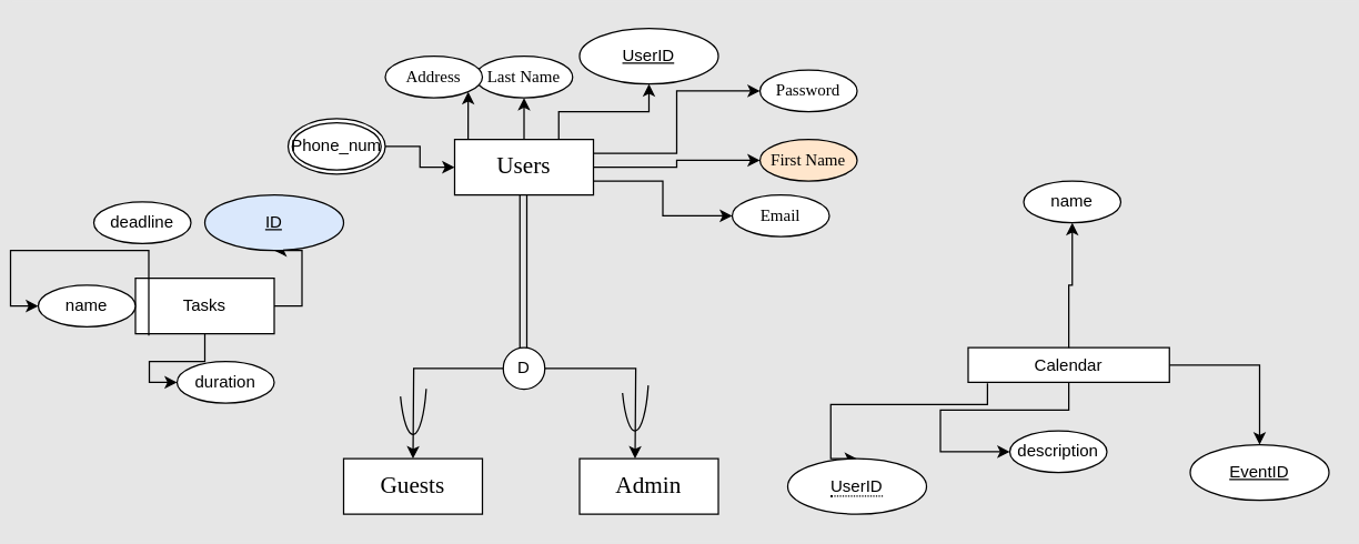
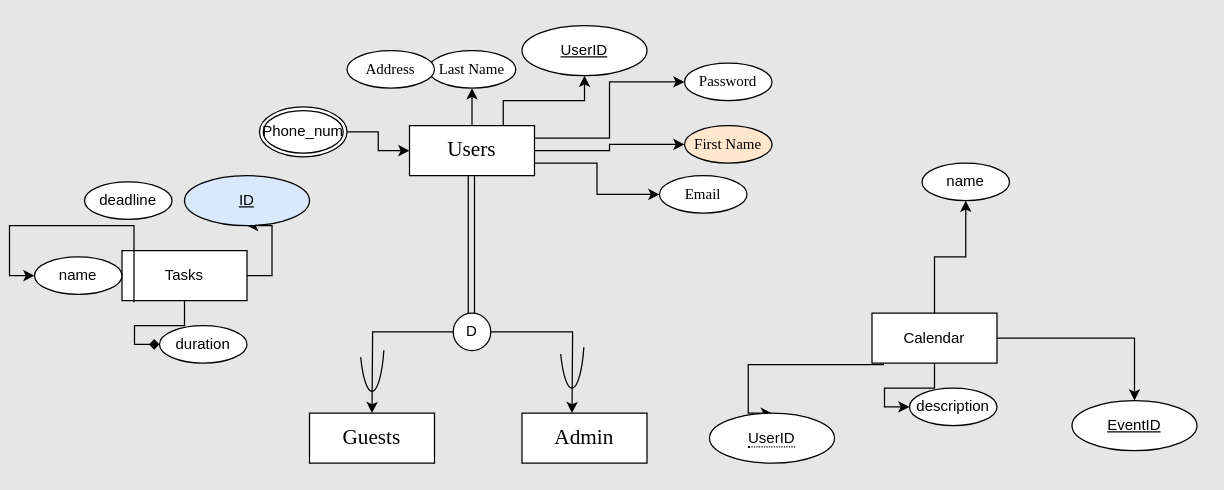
  <mxCell id="0" />
  <mxCell id="1" parent="0" />
  <mxCell id="2" style="edgeStyle=orthogonalEdgeStyle;rounded=0;orthogonalLoop=1;jettySize=auto;html=1;" edge="1" parent="1" source="8" target="17"><mxGeometry relative="1" as="geometry"><mxPoint x="480" y="120" as="targetPoint" /></mxGeometry></mxCell>
  <mxCell id="3" style="edgeStyle=orthogonalEdgeStyle;rounded=0;orthogonalLoop=1;jettySize=auto;html=1;entryX=0.5;entryY=1;entryDx=0;entryDy=0;" edge="1" parent="1" source="8" target="18"><mxGeometry relative="1" as="geometry" /></mxCell>
- <mxCell id="4" style="edgeStyle=orthogonalEdgeStyle;rounded=0;orthogonalLoop=1;jettySize=auto;html=1;exitX=0.25;exitY=0;exitDx=0;exitDy=0;entryX=1;entryY=1;entryDx=0;entryDy=0;" edge="1" parent="1" source="8" target="19"><mxGeometry relative="1" as="geometry" /></mxCell>
  <mxCell id="5" style="edgeStyle=orthogonalEdgeStyle;rounded=0;orthogonalLoop=1;jettySize=auto;html=1;exitX=1;exitY=0.75;exitDx=0;exitDy=0;entryX=0;entryY=0.5;entryDx=0;entryDy=0;" edge="1" parent="1" source="8" target="21"><mxGeometry relative="1" as="geometry" /></mxCell>
  <mxCell id="6" style="edgeStyle=orthogonalEdgeStyle;rounded=0;orthogonalLoop=1;jettySize=auto;html=1;exitX=1;exitY=0.25;exitDx=0;exitDy=0;entryX=0;entryY=0.5;entryDx=0;entryDy=0;" edge="1" parent="1" source="8" target="20"><mxGeometry relative="1" as="geometry" /></mxCell>
  <mxCell id="7" style="edgeStyle=orthogonalEdgeStyle;rounded=0;orthogonalLoop=1;jettySize=auto;html=1;exitX=0.75;exitY=0;exitDx=0;exitDy=0;" edge="1" parent="1" source="8" target="24"><mxGeometry relative="1" as="geometry"><mxPoint x="440" y="60" as="targetPoint" /></mxGeometry></mxCell>
  <mxCell id="8" value="&lt;p&gt;&lt;font style=&quot;font-size: 17px;&quot; face=&quot;Georgia&quot;&gt;Users&lt;/font&gt;&lt;/p&gt;" style="whiteSpace=wrap;html=1;align=center;fillColor=#FFFFFF;" vertex="1" parent="1"><mxGeometry x="320" y="100" width="100" height="40" as="geometry" /></mxCell>
  <mxCell id="9" style="edgeStyle=orthogonalEdgeStyle;rounded=0;orthogonalLoop=1;jettySize=auto;html=1;" edge="1" parent="1" source="11"><mxGeometry relative="1" as="geometry"><mxPoint x="450" y="330" as="targetPoint" /></mxGeometry></mxCell>
  <mxCell id="10" style="edgeStyle=orthogonalEdgeStyle;rounded=0;orthogonalLoop=1;jettySize=auto;html=1;exitX=0;exitY=0.5;exitDx=0;exitDy=0;" edge="1" parent="1" source="11"><mxGeometry relative="1" as="geometry"><mxPoint x="290" y="330" as="targetPoint" /></mxGeometry></mxCell>
  <mxCell id="11" value="D" style="ellipse;whiteSpace=wrap;html=1;aspect=fixed;" vertex="1" parent="1"><mxGeometry x="355" y="250" width="30" height="30" as="geometry" /></mxCell>
  <mxCell id="12" value="" style="shape=link;html=1;rounded=0;width=5;" edge="1" parent="1"><mxGeometry width="100" relative="1" as="geometry"><mxPoint x="369.5" y="140" as="sourcePoint" /><mxPoint x="369.5" y="250" as="targetPoint" /></mxGeometry></mxCell>
  <mxCell id="13" value="" style="verticalLabelPosition=bottom;verticalAlign=top;html=1;shape=mxgraph.basic.arc;startAngle=0.3;endAngle=0.68;" vertex="1" parent="1"><mxGeometry x="440" y="215" width="20" height="95" as="geometry" /></mxCell>
  <mxCell id="14" value="" style="verticalLabelPosition=bottom;verticalAlign=top;html=1;shape=mxgraph.basic.arc;startAngle=0.3;endAngle=0.68;" vertex="1" parent="1"><mxGeometry x="280" y="217.5" width="20" height="95" as="geometry" /></mxCell>
  <mxCell id="15" value="&lt;p&gt;&lt;font style=&quot;font-size: 17px;&quot; face=&quot;Georgia&quot;&gt;Guests&lt;/font&gt;&lt;/p&gt;" style="whiteSpace=wrap;html=1;align=center;fillColor=#FFFFFF;" vertex="1" parent="1"><mxGeometry x="240" y="330" width="100" height="40" as="geometry" /></mxCell>
  <mxCell id="16" value="&lt;p&gt;&lt;font style=&quot;font-size: 17px;&quot; face=&quot;Georgia&quot;&gt;Admin&lt;/font&gt;&lt;/p&gt;" style="whiteSpace=wrap;html=1;align=center;fillColor=#FFFFFF;" vertex="1" parent="1"><mxGeometry x="410" y="330" width="100" height="40" as="geometry" /></mxCell>
  <mxCell id="17" value="&lt;font face=&quot;Times New Roman&quot;&gt;First Name&lt;/font&gt;" style="ellipse;whiteSpace=wrap;html=1;align=center;fillColor=#ffe6cc;" vertex="1" parent="1"><mxGeometry x="540" y="100" width="70" height="30" as="geometry" /></mxCell>
  <mxCell id="18" value="&lt;font face=&quot;Times New Roman&quot;&gt;Last Name&lt;/font&gt;" style="ellipse;whiteSpace=wrap;html=1;align=center;" vertex="1" parent="1"><mxGeometry x="335" y="40" width="70" height="30" as="geometry" /></mxCell>
  <mxCell id="19" value="&lt;font face=&quot;Times New Roman&quot;&gt;Address&lt;/font&gt;" style="ellipse;whiteSpace=wrap;html=1;align=center;" vertex="1" parent="1"><mxGeometry x="270" y="40" width="70" height="30" as="geometry" /></mxCell>
  <mxCell id="20" value="&lt;font face=&quot;Times New Roman&quot;&gt;Password&lt;/font&gt;" style="ellipse;whiteSpace=wrap;html=1;align=center;" vertex="1" parent="1"><mxGeometry x="540" y="50" width="70" height="30" as="geometry" /></mxCell>
  <mxCell id="21" value="&lt;font face=&quot;Times New Roman&quot;&gt;Email&lt;/font&gt;" style="ellipse;whiteSpace=wrap;html=1;align=center;" vertex="1" parent="1"><mxGeometry x="520" y="140" width="70" height="30" as="geometry" /></mxCell>
  <mxCell id="22" style="edgeStyle=orthogonalEdgeStyle;rounded=0;orthogonalLoop=1;jettySize=auto;html=1;exitX=1;exitY=0.5;exitDx=0;exitDy=0;" edge="1" parent="1" source="23" target="8"><mxGeometry relative="1" as="geometry" /></mxCell>
  <mxCell id="23" value="Phone_num" style="ellipse;shape=doubleEllipse;margin=3;whiteSpace=wrap;html=1;align=center;" vertex="1" parent="1"><mxGeometry x="200" y="85" width="70" height="40" as="geometry" /></mxCell>
  <mxCell id="24" value="UserID " style="ellipse;whiteSpace=wrap;html=1;align=center;fontStyle=4;" vertex="1" parent="1"><mxGeometry x="410" y="20" width="100" height="40" as="geometry" /></mxCell>
  <mxCell id="25" value="&lt;p style=&quot;line-height: 240%;&quot;&gt;Tasks&lt;br&gt;&lt;/p&gt;" style="whiteSpace=wrap;html=1;align=center;fillColor=#FFFFFF;" vertex="1" parent="1"><mxGeometry x="90" y="200" width="100" height="40" as="geometry" /></mxCell>
  <mxCell id="26" style="edgeStyle=orthogonalEdgeStyle;rounded=0;orthogonalLoop=1;jettySize=auto;html=1;exitX=1;exitY=0.5;exitDx=0;exitDy=0;" edge="1" parent="1" target="27" source="25"><mxGeometry relative="1" as="geometry"><mxPoint x="255" y="200" as="targetPoint" /><mxPoint x="210" y="240" as="sourcePoint" /></mxGeometry></mxCell>
  <mxCell id="27" value="ID " style="ellipse;whiteSpace=wrap;html=1;align=center;fontStyle=4;fillColor=#dae8fc;" vertex="1" parent="1"><mxGeometry x="140" y="140" width="100" height="40" as="geometry" /></mxCell>
- <mxCell id="28" style="edgeStyle=orthogonalEdgeStyle;rounded=0;orthogonalLoop=1;jettySize=auto;html=1;entryX=0;entryY=0.5;entryDx=0;entryDy=0;" edge="1" parent="1" target="32" source="25"><mxGeometry relative="1" as="geometry"><mxPoint x="60" y="230" as="sourcePoint" /></mxGeometry></mxCell>
+ <mxCell id="28" style="edgeStyle=orthogonalEdgeStyle;rounded=0;orthogonalLoop=1;jettySize=auto;html=1;entryX=0;entryY=0.5;entryDx=0;entryDy=0;endArrow=diamond;" edge="1" parent="1" target="32" source="25"><mxGeometry relative="1" as="geometry"><mxPoint x="60" y="230" as="sourcePoint" /></mxGeometry></mxCell>
  <mxCell id="29" style="edgeStyle=orthogonalEdgeStyle;rounded=0;orthogonalLoop=1;jettySize=auto;html=1;entryX=0;entryY=0.5;entryDx=0;entryDy=0;exitX=0.096;exitY=1.03;exitDx=0;exitDy=0;exitPerimeter=0;" edge="1" parent="1" target="31" source="25"><mxGeometry relative="1" as="geometry"><mxPoint x="10" y="250" as="sourcePoint" /></mxGeometry></mxCell>
  <mxCell id="30" value="deadline" style="ellipse;whiteSpace=wrap;html=1;align=center;" vertex="1" parent="1"><mxGeometry x="60" y="145" width="70" height="30" as="geometry" /></mxCell>
  <mxCell id="31" value="name" style="ellipse;whiteSpace=wrap;html=1;align=center;" vertex="1" parent="1"><mxGeometry x="20" y="205" width="70" height="30" as="geometry" /></mxCell>
  <mxCell id="32" value="duration" style="ellipse;whiteSpace=wrap;html=1;align=center;" vertex="1" parent="1"><mxGeometry x="120" y="260" width="70" height="30" as="geometry" /></mxCell>
- <mxCell id="33" value="&lt;p style=&quot;line-height: 240%;&quot;&gt;Calendar&lt;br&gt;&lt;/p&gt;" style="whiteSpace=wrap;html=1;align=center;fillColor=#FFFFFF;" vertex="1" parent="1"><mxGeometry x="690" y="250" width="145" height="25" as="geometry" /></mxCell>
+ <mxCell id="33" value="&lt;p style=&quot;line-height: 240%;&quot;&gt;Calendar&lt;br&gt;&lt;/p&gt;" style="whiteSpace=wrap;html=1;align=center;fillColor=#FFFFFF;" vertex="1" parent="1"><mxGeometry x="690" y="250" width="100" height="40" as="geometry" /></mxCell>
  <mxCell id="34" style="edgeStyle=orthogonalEdgeStyle;rounded=0;orthogonalLoop=1;jettySize=auto;html=1;exitX=1;exitY=0.5;exitDx=0;exitDy=0;" edge="1" parent="1" source="33" target="35"><mxGeometry relative="1" as="geometry"><mxPoint x="855" y="250" as="targetPoint" /><mxPoint x="810" y="290" as="sourcePoint" /></mxGeometry></mxCell>
  <mxCell id="35" value="EventID" style="ellipse;whiteSpace=wrap;html=1;align=center;fontStyle=4;" vertex="1" parent="1"><mxGeometry x="850" y="320" width="100" height="40" as="geometry" /></mxCell>
  <mxCell id="36" style="edgeStyle=orthogonalEdgeStyle;rounded=0;orthogonalLoop=1;jettySize=auto;html=1;" edge="1" parent="1" source="33" target="39"><mxGeometry relative="1" as="geometry"><mxPoint x="570" y="190" as="targetPoint" /><mxPoint x="685" y="320" as="sourcePoint" /></mxGeometry></mxCell>
  <mxCell id="37" style="edgeStyle=orthogonalEdgeStyle;rounded=0;orthogonalLoop=1;jettySize=auto;html=1;entryX=0;entryY=0.5;entryDx=0;entryDy=0;" edge="1" parent="1" source="33" target="40"><mxGeometry relative="1" as="geometry"><mxPoint x="660" y="280" as="sourcePoint" /></mxGeometry></mxCell>
  <mxCell id="38" style="edgeStyle=orthogonalEdgeStyle;rounded=0;orthogonalLoop=1;jettySize=auto;html=1;entryX=0.5;entryY=0;entryDx=0;entryDy=0;exitX=0.096;exitY=1.03;exitDx=0;exitDy=0;exitPerimeter=0;" edge="1" parent="1" source="33" target="41"><mxGeometry relative="1" as="geometry"><mxPoint x="610" y="300" as="sourcePoint" /><mxPoint x="590" y="315" as="targetPoint" /><Array as="points"><mxPoint x="591" y="291" /><mxPoint x="591" y="330" /></Array></mxGeometry></mxCell>
  <mxCell id="39" value="name" style="ellipse;whiteSpace=wrap;html=1;align=center;" vertex="1" parent="1"><mxGeometry x="730" y="130" width="70" height="30" as="geometry" /></mxCell>
  <mxCell id="40" value="description" style="ellipse;whiteSpace=wrap;html=1;align=center;" vertex="1" parent="1"><mxGeometry x="720" y="310" width="70" height="30" as="geometry" /></mxCell>
  <mxCell id="41" value="&lt;span style=&quot;border-bottom: 1px dotted&quot;&gt;UserID&lt;br&gt;&lt;/span&gt;" style="ellipse;whiteSpace=wrap;html=1;align=center;" vertex="1" parent="1"><mxGeometry x="560" y="330" width="100" height="40" as="geometry" /></mxCell>
